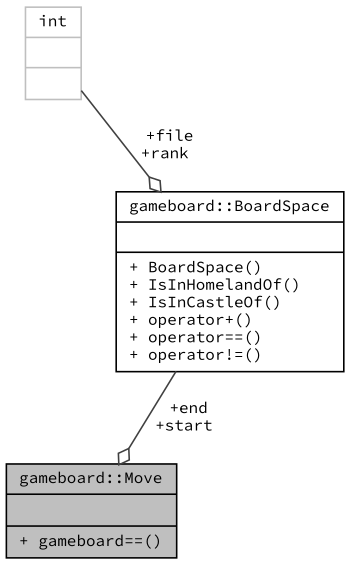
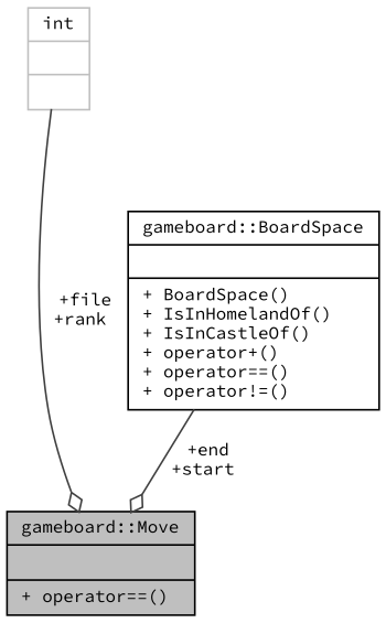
  digraph {
    fontname="Source Code Pro"
    node [color=black fillcolor=white fontname="Source Code Pro" fontsize=10 shape=record style=filled]
    edge [arrowhead=odiamond color=grey25 fontname="Source Code Pro" fontsize=10 labelfontname=Helvetica labelfontsize=10 style=solid]
-   n1 [fillcolor=grey75 fontcolor=black height=0.2 label="{gameboard::Move\n||+ gameboard==()\l}" width=0.4]
+   n1 [fillcolor=grey75 fontcolor=black height=0.2 label="{gameboard::Move\n||+ operator==()\l}" width=0.4]
    n2 [height=0.2 label="{gameboard::BoardSpace\n||+ BoardSpace()\l+ IsInHomelandOf()\l+ IsInCastleOf()\l+ operator+()\l+ operator==()\l+ operator!=()\l}" width=0.4]
    n3 [color=grey75 height=0.2 label="{int\n||}" width=0.4]
    n2 -> n1 [label=" +end\n+start"]
-   n3 -> n2 [label=" +file\n+rank"]
+   n3 -> n1 [label=" +file\n+rank"]
  }
